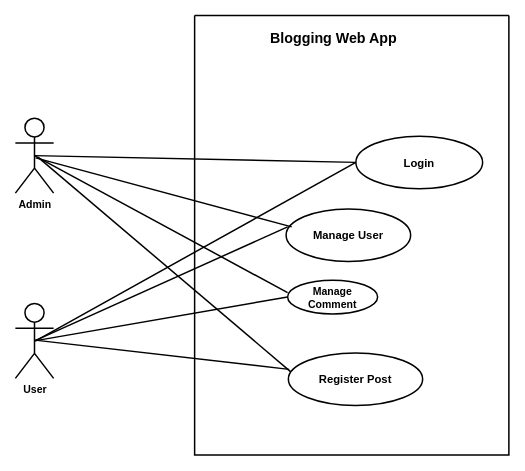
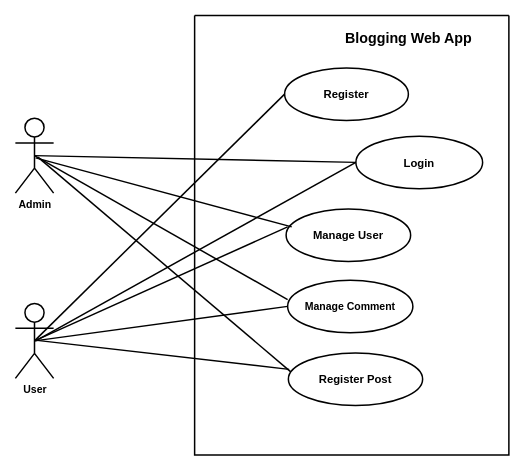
  <mxCell id="0" />
  <mxCell id="1" parent="0" />
  <mxCell id="2" value="" style="swimlane;startSize=0;strokeWidth=2;" parent="1" vertex="1"><mxGeometry x="259" y="20" width="419" height="586" as="geometry"><mxRectangle x="320" y="74" width="50" height="44" as="alternateBounds" /></mxGeometry></mxCell>
- <mxCell id="3" value="&lt;b&gt;&lt;font style=&quot;font-size: 19px;&quot;&gt;Blogging Web App&lt;/font&gt;&lt;/b&gt;" style="text;html=1;align=center;verticalAlign=middle;resizable=0;points=[];autosize=1;strokeColor=none;fillColor=none;" parent="2" vertex="1"><mxGeometry x="91" y="13" width="187" height="35" as="geometry" /></mxCell>
+ <mxCell id="3" value="&lt;b&gt;&lt;font style=&quot;font-size: 19px;&quot;&gt;Blogging Web App&lt;/font&gt;&lt;/b&gt;" style="text;html=1;align=center;verticalAlign=middle;resizable=0;points=[];autosize=1;strokeColor=none;fillColor=none;" parent="2" vertex="1"><mxGeometry x="191" y="13" width="187" height="35" as="geometry" /></mxCell>
+ <mxCell id="4" value="&lt;span&gt;&lt;font style=&quot;font-size: 15px;&quot;&gt;Register&lt;/font&gt;&lt;/span&gt;" style="ellipse;whiteSpace=wrap;html=1;fontStyle=1;strokeWidth=2;" parent="2" vertex="1"><mxGeometry x="120" y="70" width="165" height="70" as="geometry" /></mxCell>
  <mxCell id="5" value="&lt;b&gt;&lt;font style=&quot;font-size: 15px;&quot;&gt;Login&lt;/font&gt;&lt;/b&gt;" style="ellipse;whiteSpace=wrap;html=1;strokeWidth=2;" parent="2" vertex="1"><mxGeometry x="215" y="161" width="169" height="70" as="geometry" /></mxCell>
  <mxCell id="6" value="&lt;b&gt;&lt;font style=&quot;font-size: 15px;&quot;&gt;Manage User&lt;/font&gt;&lt;/b&gt;" style="ellipse;whiteSpace=wrap;html=1;strokeWidth=2;" parent="2" vertex="1"><mxGeometry x="122" y="258" width="166" height="70" as="geometry" /></mxCell>
- <mxCell id="7" value="&lt;b&gt;&lt;font style=&quot;font-size: 14px;&quot;&gt;Manage Comment&lt;/font&gt;&lt;/b&gt;" style="ellipse;whiteSpace=wrap;html=1;strokeWidth=2;" parent="2" vertex="1"><mxGeometry x="124" y="353" width="120" height="45" as="geometry" /></mxCell>
+ <mxCell id="7" value="&lt;b&gt;&lt;font style=&quot;font-size: 14px;&quot;&gt;Manage Comment&lt;/font&gt;&lt;/b&gt;" style="ellipse;whiteSpace=wrap;html=1;strokeWidth=2;" parent="2" vertex="1"><mxGeometry x="124" y="353" width="167" height="70" as="geometry" /></mxCell>
  <mxCell id="8" value="&lt;b&gt;&lt;font style=&quot;font-size: 15px;&quot;&gt;Register Post&lt;/font&gt;&lt;/b&gt;" style="ellipse;whiteSpace=wrap;html=1;strokeWidth=2;" parent="2" vertex="1"><mxGeometry x="125" y="450" width="179" height="70" as="geometry" /></mxCell>
  <mxCell id="9" value="&lt;b&gt;&lt;font style=&quot;font-size: 14px;&quot;&gt;Admin&lt;/font&gt;&lt;/b&gt;" style="shape=umlActor;verticalLabelPosition=bottom;verticalAlign=top;html=1;outlineConnect=0;strokeWidth=2;" parent="1" vertex="1"><mxGeometry x="20" y="157" width="51" height="100" as="geometry" /></mxCell>
  <mxCell id="10" value="&lt;b&gt;&lt;font style=&quot;font-size: 14px;&quot;&gt;User&lt;/font&gt;&lt;/b&gt;" style="shape=umlActor;verticalLabelPosition=bottom;verticalAlign=top;html=1;outlineConnect=0;strokeWidth=2;" parent="1" vertex="1"><mxGeometry x="20" y="404" width="51" height="100" as="geometry" /></mxCell>
  <mxCell id="11" value="" style="endArrow=none;html=1;rounded=0;exitX=0.5;exitY=0.5;exitDx=0;exitDy=0;exitPerimeter=0;entryX=0;entryY=0.5;entryDx=0;entryDy=0;strokeWidth=2;" parent="1" source="9" target="5" edge="1"><mxGeometry width="50" height="50" relative="1" as="geometry"><mxPoint x="312" y="311" as="sourcePoint" /><mxPoint x="253" y="186" as="targetPoint" /></mxGeometry></mxCell>
+ <mxCell id="12" value="" style="endArrow=none;html=1;rounded=0;entryX=0;entryY=0.5;entryDx=0;entryDy=0;exitX=0.5;exitY=0.5;exitDx=0;exitDy=0;exitPerimeter=0;fontStyle=1;strokeWidth=2;" parent="1" source="10" target="4" edge="1"><mxGeometry width="50" height="50" relative="1" as="geometry"><mxPoint x="312" y="311" as="sourcePoint" /><mxPoint x="362" y="261" as="targetPoint" /></mxGeometry></mxCell>
  <mxCell id="13" value="" style="endArrow=none;html=1;rounded=0;entryX=0;entryY=0.5;entryDx=0;entryDy=0;strokeWidth=2;" parent="1" target="5" edge="1"><mxGeometry width="50" height="50" relative="1" as="geometry"><mxPoint x="47" y="454" as="sourcePoint" /><mxPoint x="362" y="261" as="targetPoint" /></mxGeometry></mxCell>
  <mxCell id="14" value="" style="endArrow=none;html=1;rounded=0;entryX=0.045;entryY=0.343;entryDx=0;entryDy=0;entryPerimeter=0;strokeWidth=2;" parent="1" target="6" edge="1"><mxGeometry width="50" height="50" relative="1" as="geometry"><mxPoint x="47" y="210" as="sourcePoint" /><mxPoint x="362" y="261" as="targetPoint" /></mxGeometry></mxCell>
  <mxCell id="15" value="" style="endArrow=none;html=1;rounded=0;entryX=0;entryY=0.371;entryDx=0;entryDy=0;entryPerimeter=0;exitX=0.5;exitY=0.5;exitDx=0;exitDy=0;exitPerimeter=0;strokeWidth=2;" parent="1" source="9" target="7" edge="1"><mxGeometry width="50" height="50" relative="1" as="geometry"><mxPoint x="312" y="311" as="sourcePoint" /><mxPoint x="362" y="261" as="targetPoint" /></mxGeometry></mxCell>
  <mxCell id="16" value="" style="endArrow=none;html=1;rounded=0;entryX=0.018;entryY=0.362;entryDx=0;entryDy=0;entryPerimeter=0;strokeWidth=2;" parent="1" target="8" edge="1"><mxGeometry width="50" height="50" relative="1" as="geometry"><mxPoint x="50" y="209" as="sourcePoint" /><mxPoint x="362" y="385" as="targetPoint" /></mxGeometry></mxCell>
  <mxCell id="17" value="" style="endArrow=none;html=1;rounded=0;exitX=0.5;exitY=0.5;exitDx=0;exitDy=0;exitPerimeter=0;strokeWidth=2;" parent="1" source="10" edge="1"><mxGeometry width="50" height="50" relative="1" as="geometry"><mxPoint x="312" y="311" as="sourcePoint" /><mxPoint x="383" y="302" as="targetPoint" /></mxGeometry></mxCell>
  <mxCell id="18" value="" style="endArrow=none;html=1;rounded=0;entryX=0;entryY=0.5;entryDx=0;entryDy=0;exitX=0.5;exitY=0.5;exitDx=0;exitDy=0;exitPerimeter=0;strokeWidth=2;" parent="1" source="10" target="7" edge="1"><mxGeometry width="50" height="50" relative="1" as="geometry"><mxPoint x="312" y="311" as="sourcePoint" /><mxPoint x="362" y="261" as="targetPoint" /></mxGeometry></mxCell>
  <mxCell id="19" value="" style="endArrow=none;html=1;rounded=0;strokeWidth=2;" parent="1" edge="1"><mxGeometry width="50" height="50" relative="1" as="geometry"><mxPoint x="46" y="453" as="sourcePoint" /><mxPoint x="385" y="492" as="targetPoint" /></mxGeometry></mxCell>
